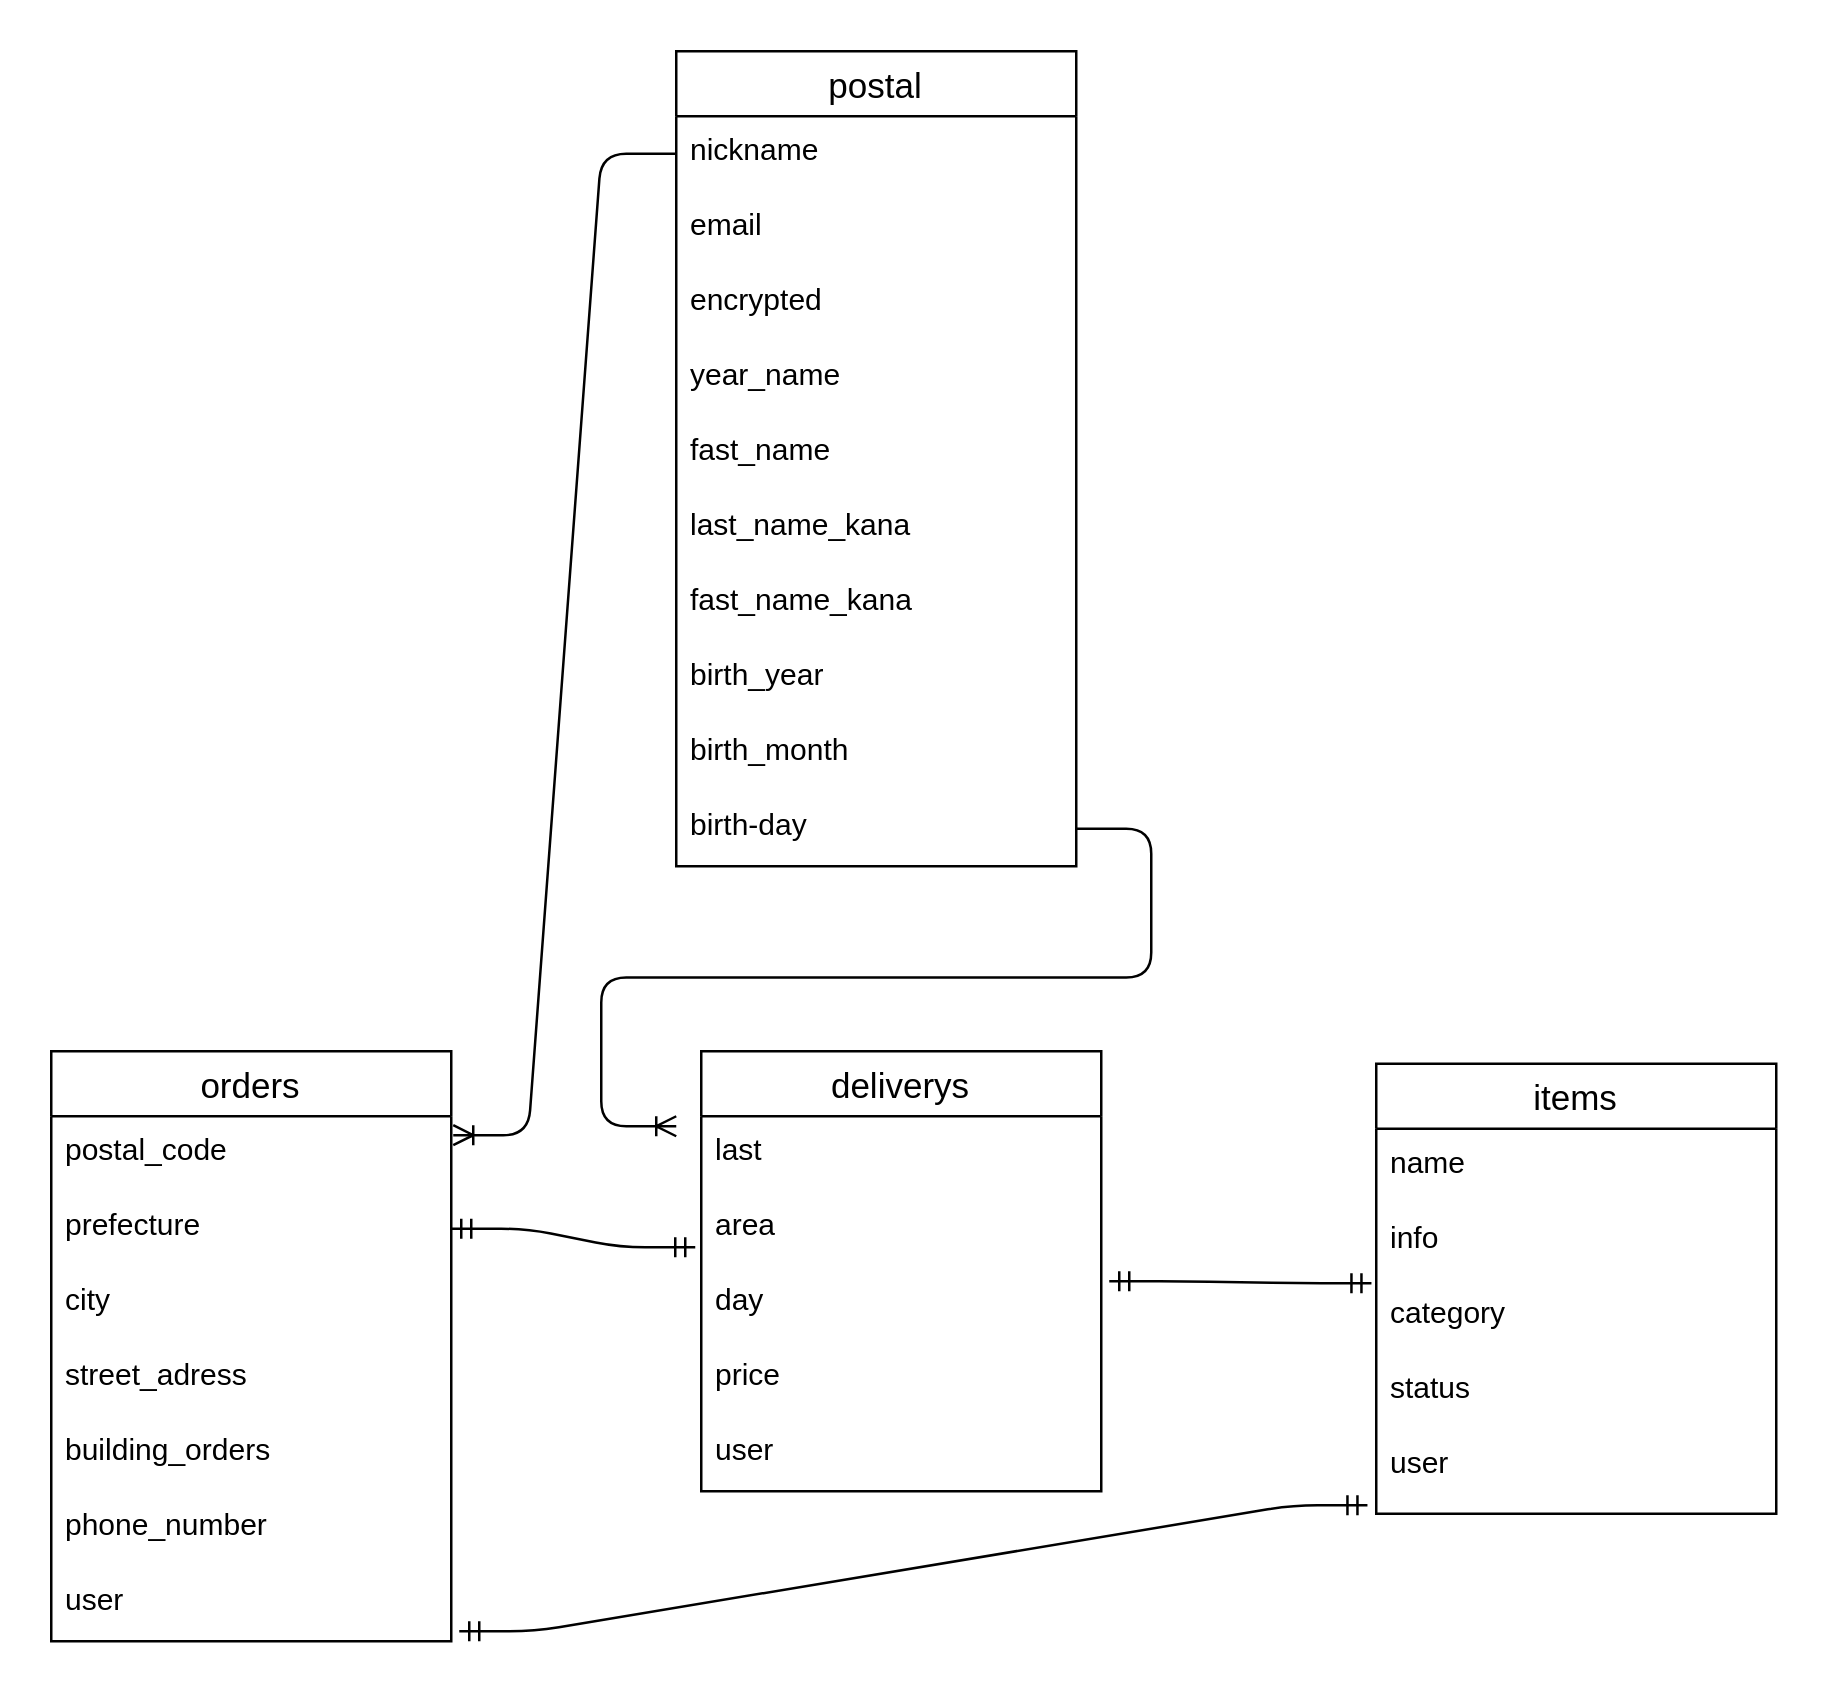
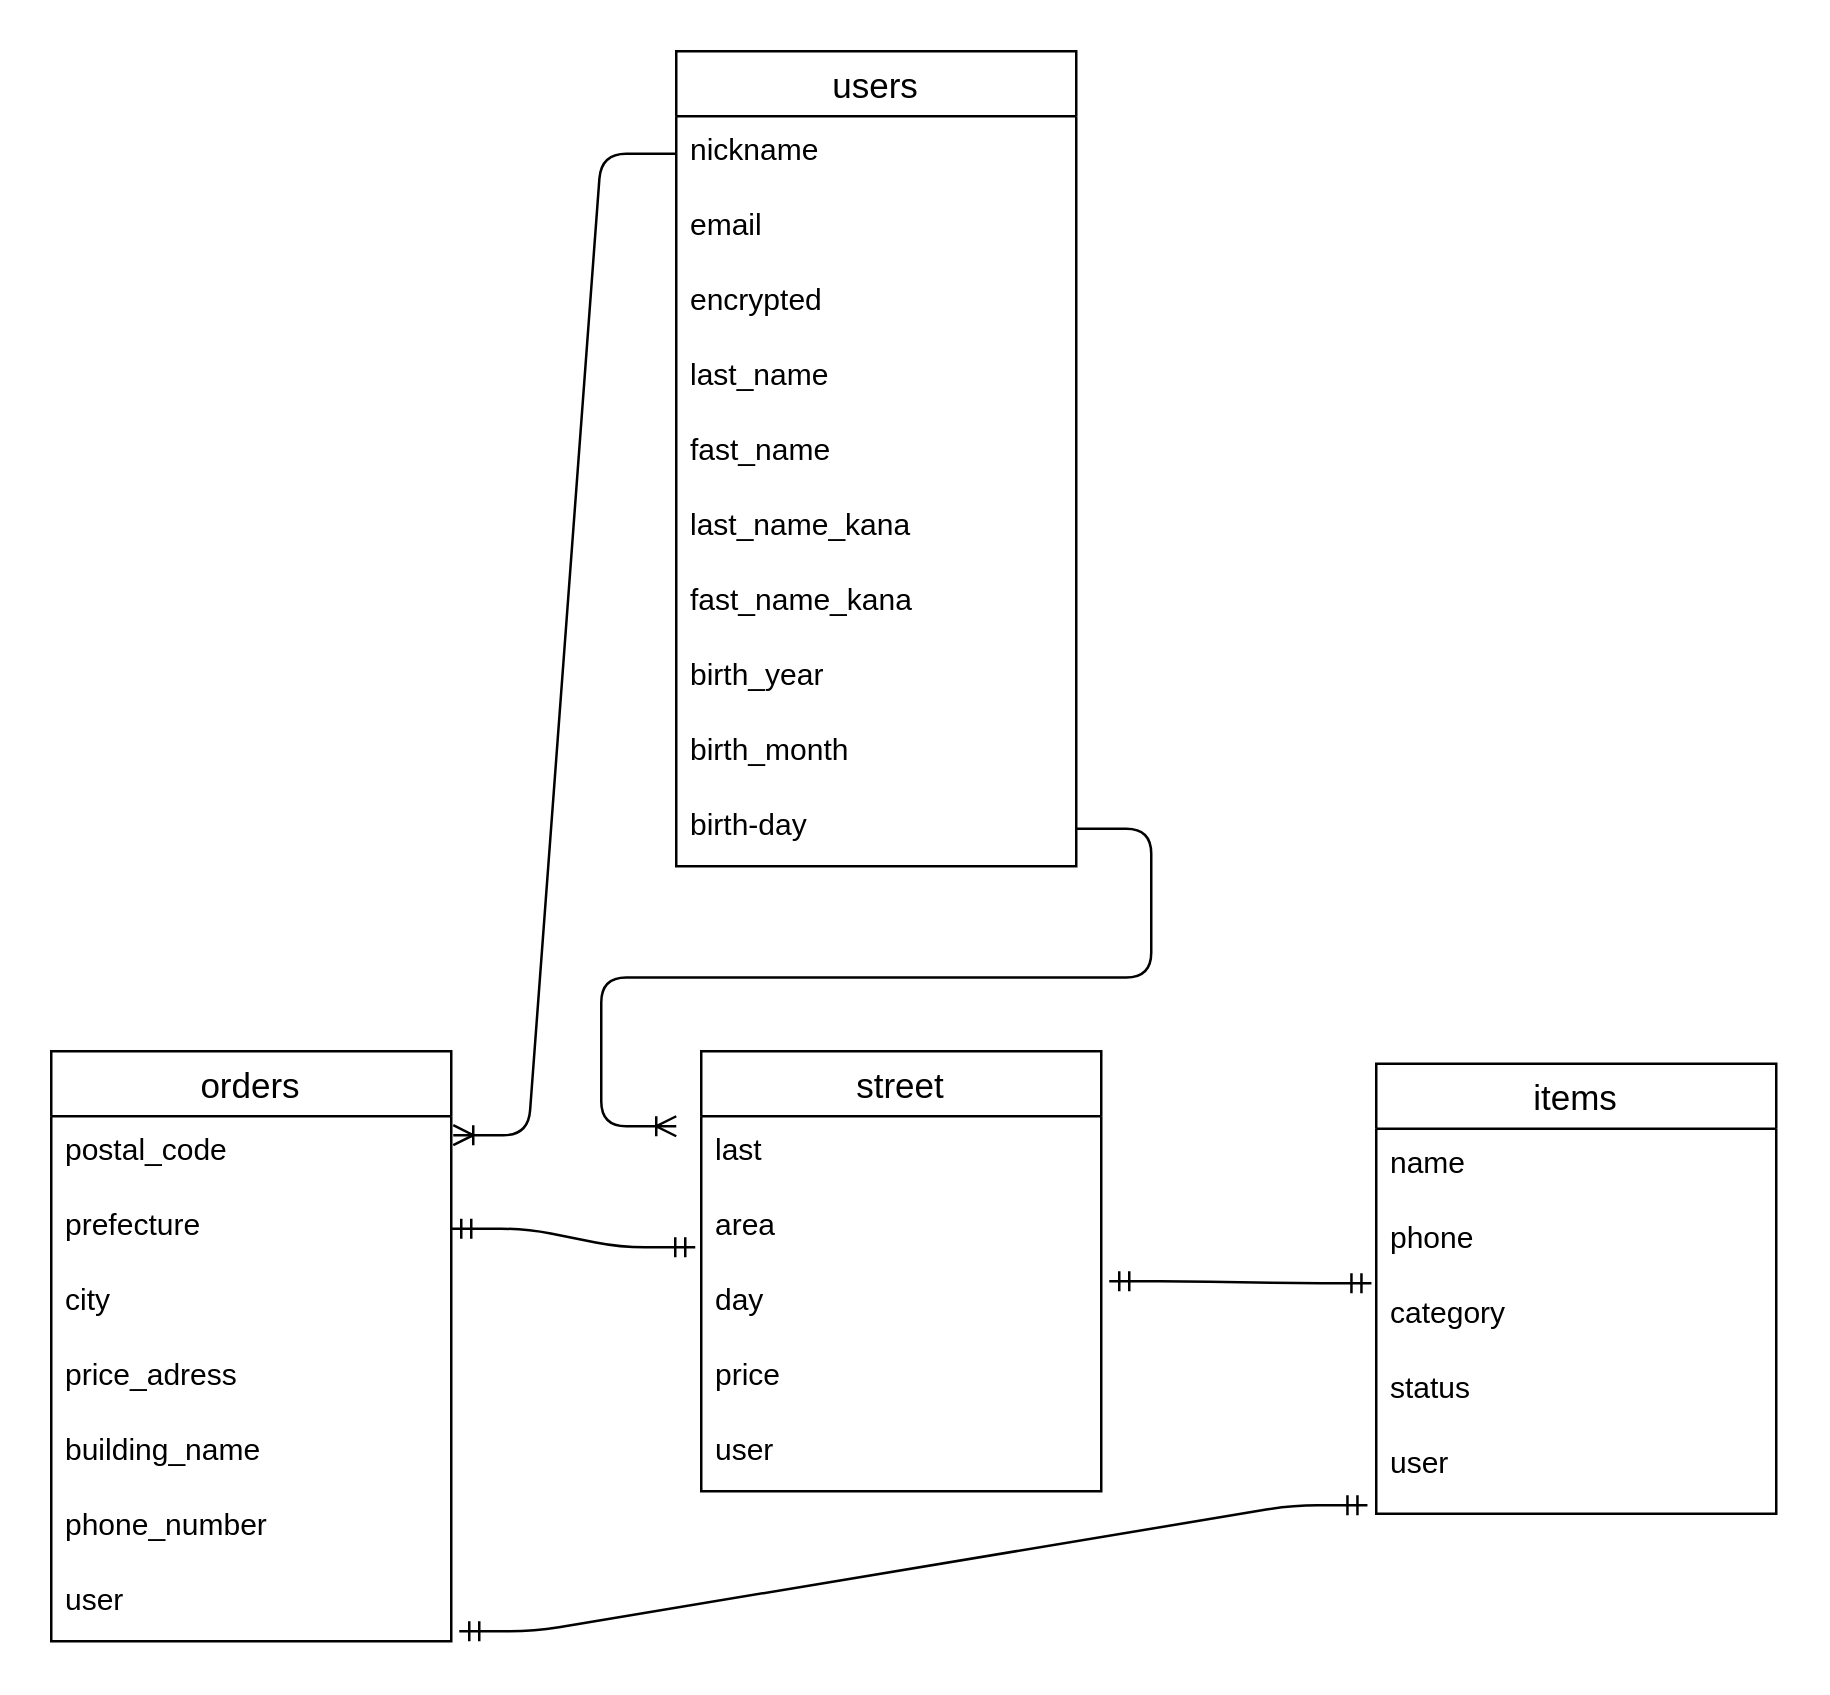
  <mxCell id="0" />
  <mxCell id="1" parent="0" />
- <mxCell id="2" value="postal" style="swimlane;fontStyle=0;childLayout=stackLayout;horizontal=1;startSize=26;horizontalStack=0;resizeParent=1;resizeParentMax=0;resizeLast=0;collapsible=1;marginBottom=0;align=center;fontSize=14;" vertex="1" parent="1"><mxGeometry x="270" width="160" height="326" as="geometry" y="20" /></mxCell>
+ <mxCell id="2" value="users" style="swimlane;fontStyle=0;childLayout=stackLayout;horizontal=1;startSize=26;horizontalStack=0;resizeParent=1;resizeParentMax=0;resizeLast=0;collapsible=1;marginBottom=0;align=center;fontSize=14;" vertex="1" parent="1"><mxGeometry x="270" width="160" height="326" as="geometry" y="20" /></mxCell>
  <mxCell id="3" value="nickname" style="text;strokeColor=none;fillColor=none;spacingLeft=4;spacingRight=4;overflow=hidden;rotatable=0;points=[[0,0.5],[1,0.5]];portConstraint=eastwest;fontSize=12;" vertex="1" parent="2"><mxGeometry y="26" width="160" height="30" as="geometry" /></mxCell>
  <mxCell id="4" value="email" style="text;strokeColor=none;fillColor=none;spacingLeft=4;spacingRight=4;overflow=hidden;rotatable=0;points=[[0,0.5],[1,0.5]];portConstraint=eastwest;fontSize=12;" vertex="1" parent="2"><mxGeometry y="56" width="160" height="30" as="geometry" /></mxCell>
  <mxCell id="5" value="encrypted" style="text;strokeColor=none;fillColor=none;spacingLeft=4;spacingRight=4;overflow=hidden;rotatable=0;points=[[0,0.5],[1,0.5]];portConstraint=eastwest;fontSize=12;" vertex="1" parent="2"><mxGeometry y="86" width="160" height="30" as="geometry" /></mxCell>
- <mxCell id="6" value="year_name" style="text;strokeColor=none;fillColor=none;spacingLeft=4;spacingRight=4;overflow=hidden;rotatable=0;points=[[0,0.5],[1,0.5]];portConstraint=eastwest;fontSize=12;" vertex="1" parent="2"><mxGeometry y="116" width="160" height="30" as="geometry" /></mxCell>
+ <mxCell id="6" value="last_name" style="text;strokeColor=none;fillColor=none;spacingLeft=4;spacingRight=4;overflow=hidden;rotatable=0;points=[[0,0.5],[1,0.5]];portConstraint=eastwest;fontSize=12;" vertex="1" parent="2"><mxGeometry y="116" width="160" height="30" as="geometry" /></mxCell>
  <mxCell id="7" value="fast_name" style="text;strokeColor=none;fillColor=none;spacingLeft=4;spacingRight=4;overflow=hidden;rotatable=0;points=[[0,0.5],[1,0.5]];portConstraint=eastwest;fontSize=12;" vertex="1" parent="2"><mxGeometry y="146" width="160" height="30" as="geometry" /></mxCell>
  <mxCell id="8" value="last_name_kana" style="text;strokeColor=none;fillColor=none;spacingLeft=4;spacingRight=4;overflow=hidden;rotatable=0;points=[[0,0.5],[1,0.5]];portConstraint=eastwest;fontSize=12;" vertex="1" parent="2"><mxGeometry y="176" width="160" height="30" as="geometry" /></mxCell>
  <mxCell id="9" value="fast_name_kana" style="text;strokeColor=none;fillColor=none;spacingLeft=4;spacingRight=4;overflow=hidden;rotatable=0;points=[[0,0.5],[1,0.5]];portConstraint=eastwest;fontSize=12;" vertex="1" parent="2"><mxGeometry y="206" width="160" height="30" as="geometry" /></mxCell>
  <mxCell id="10" value="birth_year" style="text;strokeColor=none;fillColor=none;spacingLeft=4;spacingRight=4;overflow=hidden;rotatable=0;points=[[0,0.5],[1,0.5]];portConstraint=eastwest;fontSize=12;" vertex="1" parent="2"><mxGeometry y="236" width="160" height="30" as="geometry" /></mxCell>
  <mxCell id="11" value="birth_month" style="text;strokeColor=none;fillColor=none;spacingLeft=4;spacingRight=4;overflow=hidden;rotatable=0;points=[[0,0.5],[1,0.5]];portConstraint=eastwest;fontSize=12;" vertex="1" parent="2"><mxGeometry y="266" width="160" height="30" as="geometry" /></mxCell>
  <mxCell id="12" value="birth-day" style="text;strokeColor=none;fillColor=none;spacingLeft=4;spacingRight=4;overflow=hidden;rotatable=0;points=[[0,0.5],[1,0.5]];portConstraint=eastwest;fontSize=12;" vertex="1" parent="2"><mxGeometry y="296" width="160" height="30" as="geometry" /></mxCell>
  <mxCell id="13" value="items" style="swimlane;fontStyle=0;childLayout=stackLayout;horizontal=1;startSize=26;horizontalStack=0;resizeParent=1;resizeParentMax=0;resizeLast=0;collapsible=1;marginBottom=0;align=center;fontSize=14;" vertex="1" parent="1"><mxGeometry x="550" y="425" width="160" height="180" as="geometry" /></mxCell>
  <mxCell id="14" value="name" style="text;strokeColor=none;fillColor=none;spacingLeft=4;spacingRight=4;overflow=hidden;rotatable=0;points=[[0,0.5],[1,0.5]];portConstraint=eastwest;fontSize=12;" vertex="1" parent="13"><mxGeometry y="26" width="160" height="30" as="geometry" /></mxCell>
- <mxCell id="15" value="info" style="text;strokeColor=none;fillColor=none;spacingLeft=4;spacingRight=4;overflow=hidden;rotatable=0;points=[[0,0.5],[1,0.5]];portConstraint=eastwest;fontSize=12;" vertex="1" parent="13"><mxGeometry y="56" width="160" height="30" as="geometry" /></mxCell>
+ <mxCell id="15" value="phone" style="text;strokeColor=none;fillColor=none;spacingLeft=4;spacingRight=4;overflow=hidden;rotatable=0;points=[[0,0.5],[1,0.5]];portConstraint=eastwest;fontSize=12;" vertex="1" parent="13"><mxGeometry y="56" width="160" height="30" as="geometry" /></mxCell>
  <mxCell id="16" value="category" style="text;strokeColor=none;fillColor=none;spacingLeft=4;spacingRight=4;overflow=hidden;rotatable=0;points=[[0,0.5],[1,0.5]];portConstraint=eastwest;fontSize=12;" vertex="1" parent="13"><mxGeometry y="86" width="160" height="30" as="geometry" /></mxCell>
  <mxCell id="17" value="status" style="text;strokeColor=none;fillColor=none;spacingLeft=4;spacingRight=4;overflow=hidden;rotatable=0;points=[[0,0.5],[1,0.5]];portConstraint=eastwest;fontSize=12;" vertex="1" parent="13"><mxGeometry y="116" width="160" height="30" as="geometry" /></mxCell>
  <mxCell id="18" value="user" style="text;strokeColor=none;fillColor=none;spacingLeft=4;spacingRight=4;overflow=hidden;rotatable=0;points=[[0,0.5],[1,0.5]];portConstraint=eastwest;fontSize=12;" vertex="1" parent="13"><mxGeometry y="146" width="160" height="34" as="geometry" /></mxCell>
- <mxCell id="19" value="deliverys" style="swimlane;fontStyle=0;childLayout=stackLayout;horizontal=1;startSize=26;horizontalStack=0;resizeParent=1;resizeParentMax=0;resizeLast=0;collapsible=1;marginBottom=0;align=center;fontSize=14;" vertex="1" parent="1"><mxGeometry x="280" y="420" width="160" height="176" as="geometry" /></mxCell>
+ <mxCell id="19" value="street" style="swimlane;fontStyle=0;childLayout=stackLayout;horizontal=1;startSize=26;horizontalStack=0;resizeParent=1;resizeParentMax=0;resizeLast=0;collapsible=1;marginBottom=0;align=center;fontSize=14;" vertex="1" parent="1"><mxGeometry x="280" y="420" width="160" height="176" as="geometry" /></mxCell>
  <mxCell id="20" value="last" style="text;strokeColor=none;fillColor=none;spacingLeft=4;spacingRight=4;overflow=hidden;rotatable=0;points=[[0,0.5],[1,0.5]];portConstraint=eastwest;fontSize=12;" vertex="1" parent="19"><mxGeometry y="26" width="160" height="30" as="geometry" /></mxCell>
  <mxCell id="21" value="area" style="text;strokeColor=none;fillColor=none;spacingLeft=4;spacingRight=4;overflow=hidden;rotatable=0;points=[[0,0.5],[1,0.5]];portConstraint=eastwest;fontSize=12;" vertex="1" parent="19"><mxGeometry y="56" width="160" height="30" as="geometry" /></mxCell>
  <mxCell id="22" value="day" style="text;strokeColor=none;fillColor=none;spacingLeft=4;spacingRight=4;overflow=hidden;rotatable=0;points=[[0,0.5],[1,0.5]];portConstraint=eastwest;fontSize=12;" vertex="1" parent="19"><mxGeometry y="86" width="160" height="30" as="geometry" /></mxCell>
  <mxCell id="23" value="price" style="text;strokeColor=none;fillColor=none;spacingLeft=4;spacingRight=4;overflow=hidden;rotatable=0;points=[[0,0.5],[1,0.5]];portConstraint=eastwest;fontSize=12;" vertex="1" parent="19"><mxGeometry y="116" width="160" height="30" as="geometry" /></mxCell>
  <mxCell id="24" value="user" style="text;strokeColor=none;fillColor=none;spacingLeft=4;spacingRight=4;overflow=hidden;rotatable=0;points=[[0,0.5],[1,0.5]];portConstraint=eastwest;fontSize=12;" vertex="1" parent="19"><mxGeometry y="146" width="160" height="30" as="geometry" /></mxCell>
  <mxCell id="25" value="orders" style="swimlane;fontStyle=0;childLayout=stackLayout;horizontal=1;startSize=26;horizontalStack=0;resizeParent=1;resizeParentMax=0;resizeLast=0;collapsible=1;marginBottom=0;align=center;fontSize=14;" vertex="1" parent="1"><mxGeometry x="20" y="420" width="160" height="236" as="geometry" /></mxCell>
  <mxCell id="26" value="postal_code" style="text;strokeColor=none;fillColor=none;spacingLeft=4;spacingRight=4;overflow=hidden;rotatable=0;points=[[0,0.5],[1,0.5]];portConstraint=eastwest;fontSize=12;" vertex="1" parent="25"><mxGeometry y="26" width="160" height="30" as="geometry" /></mxCell>
  <mxCell id="27" value="prefecture" style="text;strokeColor=none;fillColor=none;spacingLeft=4;spacingRight=4;overflow=hidden;rotatable=0;points=[[0,0.5],[1,0.5]];portConstraint=eastwest;fontSize=12;" vertex="1" parent="25"><mxGeometry y="56" width="160" height="30" as="geometry" /></mxCell>
  <mxCell id="28" value="city" style="text;strokeColor=none;fillColor=none;spacingLeft=4;spacingRight=4;overflow=hidden;rotatable=0;points=[[0,0.5],[1,0.5]];portConstraint=eastwest;fontSize=12;" vertex="1" parent="25"><mxGeometry y="86" width="160" height="30" as="geometry" /></mxCell>
- <mxCell id="29" value="street_adress" style="text;strokeColor=none;fillColor=none;spacingLeft=4;spacingRight=4;overflow=hidden;rotatable=0;points=[[0,0.5],[1,0.5]];portConstraint=eastwest;fontSize=12;" vertex="1" parent="25"><mxGeometry y="116" width="160" height="30" as="geometry" /></mxCell>
- <mxCell id="30" value="building_orders" style="text;strokeColor=none;fillColor=none;spacingLeft=4;spacingRight=4;overflow=hidden;rotatable=0;points=[[0,0.5],[1,0.5]];portConstraint=eastwest;fontSize=12;" vertex="1" parent="25"><mxGeometry y="146" width="160" height="30" as="geometry" /></mxCell>
+ <mxCell id="29" value="price_adress" style="text;strokeColor=none;fillColor=none;spacingLeft=4;spacingRight=4;overflow=hidden;rotatable=0;points=[[0,0.5],[1,0.5]];portConstraint=eastwest;fontSize=12;" vertex="1" parent="25"><mxGeometry y="116" width="160" height="30" as="geometry" /></mxCell>
+ <mxCell id="30" value="building_name" style="text;strokeColor=none;fillColor=none;spacingLeft=4;spacingRight=4;overflow=hidden;rotatable=0;points=[[0,0.5],[1,0.5]];portConstraint=eastwest;fontSize=12;" vertex="1" parent="25"><mxGeometry y="146" width="160" height="30" as="geometry" /></mxCell>
  <mxCell id="31" value="phone_number" style="text;strokeColor=none;fillColor=none;spacingLeft=4;spacingRight=4;overflow=hidden;rotatable=0;points=[[0,0.5],[1,0.5]];portConstraint=eastwest;fontSize=12;" vertex="1" parent="25"><mxGeometry y="176" width="160" height="30" as="geometry" /></mxCell>
  <mxCell id="32" value="user" style="text;strokeColor=none;fillColor=none;spacingLeft=4;spacingRight=4;overflow=hidden;rotatable=0;points=[[0,0.5],[1,0.5]];portConstraint=eastwest;fontSize=12;fontFamily=Helvetica;fontColor=default;" vertex="1" parent="25"><mxGeometry y="206" width="160" height="30" as="geometry" /></mxCell>
  <mxCell id="33" value="" style="edgeStyle=entityRelationEdgeStyle;fontSize=12;html=1;endArrow=ERmandOne;startArrow=ERmandOne;rounded=1;labelBackgroundColor=default;strokeColor=default;strokeWidth=1;fontFamily=Helvetica;fontColor=default;shape=connector;entryX=-0.012;entryY=0.06;entryDx=0;entryDy=0;exitX=1.02;exitY=0.2;exitDx=0;exitDy=0;entryPerimeter=0;exitPerimeter=0;" edge="1" parent="1" source="22" target="16"><mxGeometry width="100" height="100" relative="1" as="geometry"><mxPoint x="690" y="390" as="sourcePoint" /><mxPoint x="790" y="290" as="targetPoint" /></mxGeometry></mxCell>
  <mxCell id="34" value="" style="edgeStyle=entityRelationEdgeStyle;fontSize=12;html=1;endArrow=ERmandOne;startArrow=ERmandOne;rounded=1;labelBackgroundColor=default;strokeColor=default;strokeWidth=1;fontFamily=Helvetica;fontColor=default;shape=connector;entryX=-0.015;entryY=0.747;entryDx=0;entryDy=0;exitX=1;exitY=0.5;exitDx=0;exitDy=0;entryPerimeter=0;" edge="1" parent="1" source="27" target="21"><mxGeometry width="100" height="100" relative="1" as="geometry"><mxPoint x="430" y="450" as="sourcePoint" /><mxPoint x="530" y="360" as="targetPoint" /></mxGeometry></mxCell>
  <mxCell id="35" value="" style="edgeStyle=entityRelationEdgeStyle;fontSize=12;html=1;endArrow=ERoneToMany;rounded=1;labelBackgroundColor=default;strokeColor=default;strokeWidth=1;fontFamily=Helvetica;fontColor=default;shape=connector;exitX=1;exitY=0.5;exitDx=0;exitDy=0;" edge="1" parent="1" source="12"><mxGeometry width="100" height="100" relative="1" as="geometry"><mxPoint x="220" y="230" as="sourcePoint" /><mxPoint x="270" y="450" as="targetPoint" /></mxGeometry></mxCell>
  <mxCell id="36" value="" style="edgeStyle=entityRelationEdgeStyle;fontSize=12;html=1;endArrow=ERoneToMany;rounded=1;labelBackgroundColor=default;strokeColor=default;strokeWidth=1;fontFamily=Helvetica;fontColor=default;shape=connector;entryX=1.005;entryY=0.253;entryDx=0;entryDy=0;entryPerimeter=0;exitX=0;exitY=0.5;exitDx=0;exitDy=0;" edge="1" parent="1" source="3" target="26"><mxGeometry width="100" height="100" relative="1" as="geometry"><mxPoint x="220" y="190" as="sourcePoint" /><mxPoint x="320" y="90" as="targetPoint" /></mxGeometry></mxCell>
  <mxCell id="37" value="" style="edgeStyle=entityRelationEdgeStyle;fontSize=12;html=1;endArrow=ERmandOne;startArrow=ERmandOne;rounded=1;labelBackgroundColor=default;strokeColor=default;strokeWidth=1;fontFamily=Helvetica;fontColor=default;shape=connector;entryX=-0.022;entryY=0.9;entryDx=0;entryDy=0;entryPerimeter=0;exitX=1.02;exitY=0.867;exitDx=0;exitDy=0;exitPerimeter=0;" edge="1" parent="1" source="32" target="18"><mxGeometry width="100" height="100" relative="1" as="geometry"><mxPoint x="260" y="740" as="sourcePoint" /><mxPoint x="360" y="640" as="targetPoint" /></mxGeometry></mxCell>
